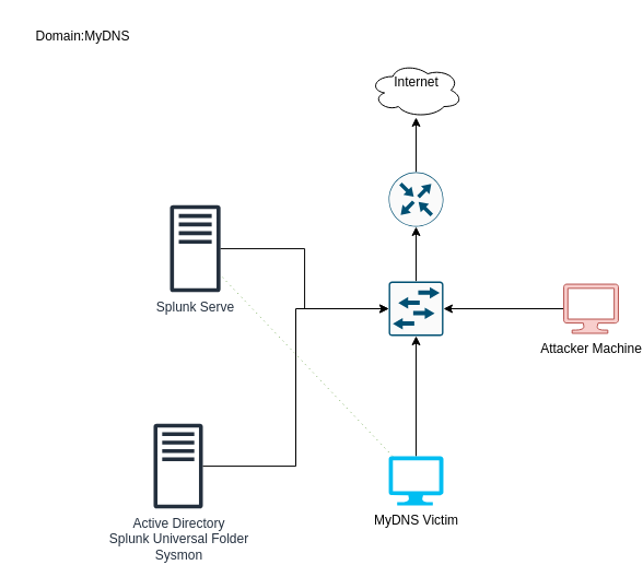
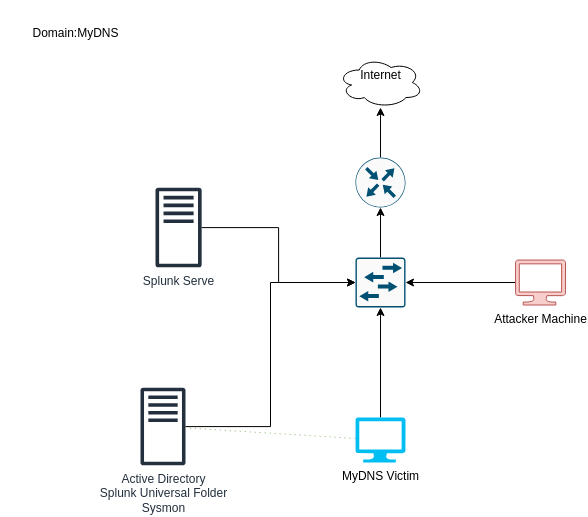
  <mxCell id="0" />
  <mxCell id="1" parent="0" />
  <mxCell id="2" value="Splunk Serve" style="sketch=0;outlineConnect=0;fontColor=#232F3E;gradientColor=none;fillColor=#232F3D;strokeColor=none;dashed=0;verticalLabelPosition=bottom;verticalAlign=top;align=center;html=1;fontSize=12;fontStyle=0;aspect=fixed;pointerEvents=1;shape=mxgraph.aws4.traditional_server;" vertex="1" parent="1"><mxGeometry x="155" y="187" width="46.15" height="80" as="geometry" /></mxCell>
  <mxCell id="3" value="Active Directory&lt;div&gt;Splunk Universal Folder&lt;/div&gt;&lt;div&gt;Sysmon&lt;/div&gt;" style="sketch=0;outlineConnect=0;fontColor=#232F3E;gradientColor=none;fillColor=#232F3D;strokeColor=none;dashed=0;verticalLabelPosition=bottom;verticalAlign=top;align=center;html=1;fontSize=12;fontStyle=0;aspect=fixed;pointerEvents=1;shape=mxgraph.aws4.traditional_server;" vertex="1" parent="1"><mxGeometry x="140" y="387" width="45" height="78" as="geometry" /></mxCell>
  <mxCell id="4" value="" style="edgeStyle=orthogonalEdgeStyle;rounded=0;orthogonalLoop=1;jettySize=auto;html=1;" edge="1" parent="1" source="6" target="10"><mxGeometry relative="1" as="geometry" /></mxCell>
- <mxCell id="5" style="rounded=0;orthogonalLoop=1;jettySize=auto;html=1;dashed=1;dashPattern=1 4;endArrow=none;endFill=0;fillColor=#d5e8d4;strokeColor=#82b366;" edge="1" parent="1" source="6" target="2"><mxGeometry relative="1" as="geometry" /></mxCell>
+ <mxCell id="5" style="rounded=0;orthogonalLoop=1;jettySize=auto;html=1;dashed=1;dashPattern=1 4;endArrow=none;endFill=0;fillColor=#d5e8d4;strokeColor=#82b366;" edge="1" parent="1" source="6" target="3"><mxGeometry relative="1" as="geometry" /></mxCell>
  <mxCell id="6" value="MyDNS Victim&lt;div&gt;&lt;br&gt;&lt;/div&gt;" style="verticalLabelPosition=bottom;html=1;verticalAlign=top;align=center;strokeColor=none;fillColor=#00BEF2;shape=mxgraph.azure.computer;pointerEvents=1;" vertex="1" parent="1"><mxGeometry x="355" y="417" width="50" height="45" as="geometry" /></mxCell>
  <mxCell id="7" value="" style="edgeStyle=orthogonalEdgeStyle;rounded=0;orthogonalLoop=1;jettySize=auto;html=1;" edge="1" parent="1" source="8" target="10"><mxGeometry relative="1" as="geometry" /></mxCell>
  <mxCell id="8" value="Attacker Machine&lt;div&gt;&lt;br&gt;&lt;/div&gt;" style="verticalLabelPosition=bottom;html=1;verticalAlign=top;align=center;strokeColor=#b85450;fillColor=#f8cecc;shape=mxgraph.azure.computer;pointerEvents=1;" vertex="1" parent="1"><mxGeometry x="515" y="259.5" width="50" height="45" as="geometry" /></mxCell>
  <mxCell id="9" value="" style="edgeStyle=orthogonalEdgeStyle;rounded=0;orthogonalLoop=1;jettySize=auto;html=1;" edge="1" parent="1" source="10" target="12"><mxGeometry relative="1" as="geometry" /></mxCell>
  <mxCell id="10" value="" style="sketch=0;points=[[0.015,0.015,0],[0.985,0.015,0],[0.985,0.985,0],[0.015,0.985,0],[0.25,0,0],[0.5,0,0],[0.75,0,0],[1,0.25,0],[1,0.5,0],[1,0.75,0],[0.75,1,0],[0.5,1,0],[0.25,1,0],[0,0.75,0],[0,0.5,0],[0,0.25,0]];verticalLabelPosition=bottom;html=1;verticalAlign=top;aspect=fixed;align=center;pointerEvents=1;shape=mxgraph.cisco19.rect;prIcon=l2_switch;fillColor=#FAFAFA;strokeColor=#005073;" vertex="1" parent="1"><mxGeometry x="355" y="257" width="50" height="50" as="geometry" /></mxCell>
  <mxCell id="11" value="" style="edgeStyle=orthogonalEdgeStyle;rounded=0;orthogonalLoop=1;jettySize=auto;html=1;" edge="1" parent="1" source="12" target="13"><mxGeometry relative="1" as="geometry" /></mxCell>
  <mxCell id="12" value="" style="sketch=0;points=[[0.5,0,0],[1,0.5,0],[0.5,1,0],[0,0.5,0],[0.145,0.145,0],[0.856,0.145,0],[0.855,0.856,0],[0.145,0.855,0]];verticalLabelPosition=bottom;html=1;verticalAlign=top;aspect=fixed;align=center;pointerEvents=1;shape=mxgraph.cisco19.rect;prIcon=router;fillColor=#FAFAFA;strokeColor=#005073;" vertex="1" parent="1"><mxGeometry x="355" y="157" width="50" height="50" as="geometry" /></mxCell>
  <mxCell id="13" value="Internet&lt;div&gt;&lt;br&gt;&lt;/div&gt;" style="ellipse;shape=cloud;whiteSpace=wrap;html=1;" vertex="1" parent="1"><mxGeometry x="337.5" y="57" width="85" height="50" as="geometry" /></mxCell>
  <mxCell id="14" style="edgeStyle=orthogonalEdgeStyle;rounded=0;orthogonalLoop=1;jettySize=auto;html=1;entryX=0;entryY=0.5;entryDx=0;entryDy=0;entryPerimeter=0;" edge="1" parent="1" source="3" target="10"><mxGeometry relative="1" as="geometry" /></mxCell>
  <mxCell id="15" style="edgeStyle=orthogonalEdgeStyle;rounded=0;orthogonalLoop=1;jettySize=auto;html=1;entryX=0;entryY=0.5;entryDx=0;entryDy=0;entryPerimeter=0;" edge="1" parent="1" source="2" target="10"><mxGeometry relative="1" as="geometry" /></mxCell>
  <mxCell id="16" value="Domain:MyDNS&lt;div&gt;&lt;br&gt;&lt;/div&gt;" style="text;html=1;align=center;verticalAlign=middle;resizable=0;points=[];autosize=1;strokeColor=none;fillColor=none;" vertex="1" parent="1"><mxGeometry x="20" y="20" width="110" height="40" as="geometry" /></mxCell>
